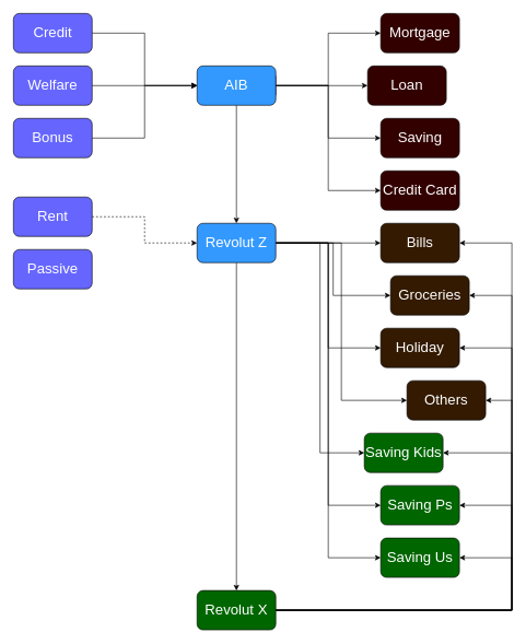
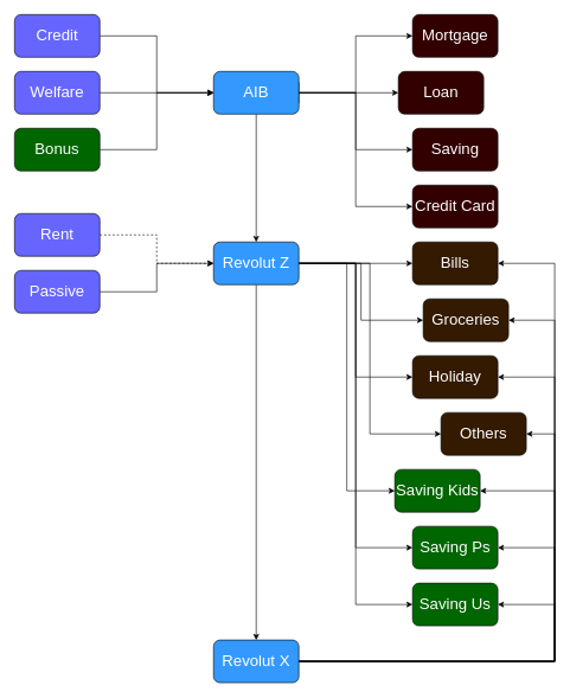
  <mxCell id="0" />
  <mxCell id="1" parent="0" />
  <mxCell id="2" value="" style="group;fontSize=22;fontColor=#FFFFFF;" parent="1" vertex="1" connectable="0"><mxGeometry x="20" y="20" width="760" height="940" as="geometry" /></mxCell>
  <mxCell id="3" style="edgeStyle=orthogonalEdgeStyle;rounded=0;orthogonalLoop=1;jettySize=auto;html=1;exitX=1;exitY=0.5;exitDx=0;exitDy=0;entryX=0;entryY=0.5;entryDx=0;entryDy=0;fontSize=22;fontColor=#FFFFFF;" parent="2" source="4" target="19" edge="1"><mxGeometry relative="1" as="geometry" /></mxCell>
  <mxCell id="4" value="&lt;font style=&quot;font-size: 22px;&quot;&gt;Credit&lt;/font&gt;" style="rounded=1;whiteSpace=wrap;html=1;fillColor=#6666FF;fontSize=22;fontColor=#FFFFFF;" parent="2" vertex="1"><mxGeometry width="120" height="60" as="geometry" /></mxCell>
  <mxCell id="5" style="edgeStyle=orthogonalEdgeStyle;rounded=0;orthogonalLoop=1;jettySize=auto;html=1;fontSize=22;fontColor=#FFFFFF;" parent="2" source="6" edge="1"><mxGeometry relative="1" as="geometry"><mxPoint x="280" y="110" as="targetPoint" /><Array as="points"><mxPoint x="200" y="190" /><mxPoint x="200" y="110" /></Array></mxGeometry></mxCell>
- <mxCell id="6" value="Bonus" style="rounded=1;whiteSpace=wrap;html=1;fillColor=#6666FF;fontSize=22;fontColor=#FFFFFF;" parent="2" vertex="1"><mxGeometry y="160" width="120" height="60" as="geometry" /></mxCell>
+ <mxCell id="6" value="Bonus" style="rounded=1;whiteSpace=wrap;html=1;fillColor=#006600;fontSize=22;fontColor=#FFFFFF;" parent="2" vertex="1"><mxGeometry y="160" width="120" height="60" as="geometry" /></mxCell>
  <mxCell id="7" style="edgeStyle=orthogonalEdgeStyle;rounded=0;orthogonalLoop=1;jettySize=auto;html=1;fontSize=22;fontColor=#FFFFFF;" parent="2" source="8" edge="1"><mxGeometry relative="1" as="geometry"><mxPoint x="280" y="110" as="targetPoint" /></mxGeometry></mxCell>
  <mxCell id="8" value="Welfare" style="rounded=1;whiteSpace=wrap;html=1;fillColor=#6666FF;fontSize=22;fontColor=#FFFFFF;" parent="2" vertex="1"><mxGeometry y="80" width="120" height="60" as="geometry" /></mxCell>
+ <mxCell id="9" style="edgeStyle=orthogonalEdgeStyle;rounded=0;orthogonalLoop=1;jettySize=auto;html=1;entryX=0;entryY=0.5;entryDx=0;entryDy=0;fontSize=22;fontColor=#FFFFFF;" parent="2" source="10" target="30" edge="1"><mxGeometry relative="1" as="geometry" /></mxCell>
  <mxCell id="10" value="Passive" style="rounded=1;whiteSpace=wrap;html=1;fillColor=#6666FF;fontSize=22;fontColor=#FFFFFF;" parent="2" vertex="1"><mxGeometry y="360" width="120" height="60" as="geometry" /></mxCell>
  <mxCell id="11" style="edgeStyle=orthogonalEdgeStyle;rounded=0;orthogonalLoop=1;jettySize=auto;html=1;exitX=1;exitY=0.5;exitDx=0;exitDy=0;entryX=0;entryY=0.5;entryDx=0;entryDy=0;fontSize=22;fontColor=#FFFFFF;dashed=1;" parent="2" source="12" target="30" edge="1"><mxGeometry relative="1" as="geometry" /></mxCell>
  <mxCell id="12" value="Rent" style="rounded=1;whiteSpace=wrap;html=1;fillColor=#6666FF;fontSize=22;fontColor=#FFFFFF;" parent="2" vertex="1"><mxGeometry y="280" width="120" height="60" as="geometry" /></mxCell>
  <mxCell id="13" value="Mortgage" style="rounded=1;whiteSpace=wrap;html=1;fillColor=#330000;fontSize=22;fontColor=#FFFFFF;" parent="2" vertex="1"><mxGeometry x="560" width="120" height="60" as="geometry" /></mxCell>
  <mxCell id="14" style="edgeStyle=orthogonalEdgeStyle;rounded=0;orthogonalLoop=1;jettySize=auto;html=1;exitX=1;exitY=0.5;exitDx=0;exitDy=0;entryX=0;entryY=0.5;entryDx=0;entryDy=0;fontSize=22;fontColor=#FFFFFF;" parent="2" source="19" target="21" edge="1"><mxGeometry relative="1" as="geometry" /></mxCell>
  <mxCell id="15" style="edgeStyle=orthogonalEdgeStyle;rounded=0;orthogonalLoop=1;jettySize=auto;html=1;exitX=1;exitY=0.25;exitDx=0;exitDy=0;entryX=0;entryY=0.5;entryDx=0;entryDy=0;fontSize=22;fontColor=#FFFFFF;" parent="2" source="19" target="13" edge="1"><mxGeometry relative="1" as="geometry"><Array as="points"><mxPoint x="400" y="110" /><mxPoint x="480" y="110" /><mxPoint x="480" y="30" /></Array></mxGeometry></mxCell>
  <mxCell id="16" style="edgeStyle=orthogonalEdgeStyle;rounded=0;orthogonalLoop=1;jettySize=auto;html=1;exitX=1;exitY=0.75;exitDx=0;exitDy=0;entryX=0;entryY=0.5;entryDx=0;entryDy=0;fontSize=22;fontColor=#FFFFFF;" parent="2" source="19" target="20" edge="1"><mxGeometry relative="1" as="geometry"><Array as="points"><mxPoint x="400" y="110" /><mxPoint x="480" y="110" /><mxPoint x="480" y="190" /></Array></mxGeometry></mxCell>
  <mxCell id="17" style="edgeStyle=orthogonalEdgeStyle;rounded=0;orthogonalLoop=1;jettySize=auto;html=1;exitX=0.5;exitY=1;exitDx=0;exitDy=0;entryX=0.5;entryY=0;entryDx=0;entryDy=0;fontSize=22;fontColor=#FFFFFF;" parent="2" source="19" target="30" edge="1"><mxGeometry relative="1" as="geometry" /></mxCell>
  <mxCell id="18" style="edgeStyle=orthogonalEdgeStyle;rounded=0;orthogonalLoop=1;jettySize=auto;html=1;exitX=1;exitY=0.5;exitDx=0;exitDy=0;entryX=0;entryY=0.5;entryDx=0;entryDy=0;" edge="1" parent="2" source="19" target="46"><mxGeometry relative="1" as="geometry" /></mxCell>
  <mxCell id="19" value="AIB" style="rounded=1;whiteSpace=wrap;html=1;fillColor=#3399FF;fontSize=22;fontColor=#FFFFFF;" parent="2" vertex="1"><mxGeometry x="280" y="80" width="120" height="60" as="geometry" /></mxCell>
  <mxCell id="20" value="Saving" style="rounded=1;whiteSpace=wrap;html=1;fillColor=#330000;fontSize=22;fontColor=#FFFFFF;" parent="2" vertex="1"><mxGeometry x="560" y="160" width="120" height="60" as="geometry" /></mxCell>
  <mxCell id="21" value="Loan" style="rounded=1;whiteSpace=wrap;html=1;fillColor=#330000;fontSize=22;fontColor=#FFFFFF;" parent="2" vertex="1"><mxGeometry x="540" y="80" width="120" height="60" as="geometry" /></mxCell>
  <mxCell id="22" style="edgeStyle=orthogonalEdgeStyle;rounded=0;orthogonalLoop=1;jettySize=auto;html=1;entryX=0.5;entryY=0;entryDx=0;entryDy=0;fontSize=22;fontColor=#FFFFFF;" parent="2" source="30" target="38" edge="1"><mxGeometry relative="1" as="geometry" /></mxCell>
  <mxCell id="23" style="edgeStyle=orthogonalEdgeStyle;rounded=0;orthogonalLoop=1;jettySize=auto;html=1;exitX=1;exitY=0.5;exitDx=0;exitDy=0;entryX=0;entryY=0.5;entryDx=0;entryDy=0;fontSize=22;fontColor=#FFFFFF;" parent="2" source="30" target="40" edge="1"><mxGeometry relative="1" as="geometry" /></mxCell>
  <mxCell id="24" style="edgeStyle=orthogonalEdgeStyle;rounded=0;orthogonalLoop=1;jettySize=auto;html=1;exitX=1;exitY=0.5;exitDx=0;exitDy=0;entryX=0;entryY=0.5;entryDx=0;entryDy=0;fontSize=22;fontColor=#FFFFFF;" parent="2" source="30" target="39" edge="1"><mxGeometry relative="1" as="geometry" /></mxCell>
  <mxCell id="25" style="edgeStyle=orthogonalEdgeStyle;rounded=0;orthogonalLoop=1;jettySize=auto;html=1;exitX=1;exitY=0.5;exitDx=0;exitDy=0;entryX=0;entryY=0.5;entryDx=0;entryDy=0;fontSize=22;fontColor=#FFFFFF;" parent="2" source="30" target="42" edge="1"><mxGeometry relative="1" as="geometry" /></mxCell>
  <mxCell id="26" style="edgeStyle=orthogonalEdgeStyle;rounded=0;orthogonalLoop=1;jettySize=auto;html=1;exitX=1;exitY=0.5;exitDx=0;exitDy=0;entryX=0;entryY=0.5;entryDx=0;entryDy=0;fontSize=22;fontColor=#FFFFFF;" parent="2" source="30" target="41" edge="1"><mxGeometry relative="1" as="geometry" /></mxCell>
  <mxCell id="27" style="edgeStyle=orthogonalEdgeStyle;rounded=0;orthogonalLoop=1;jettySize=auto;html=1;exitX=1;exitY=0.5;exitDx=0;exitDy=0;entryX=0;entryY=0.5;entryDx=0;entryDy=0;fontSize=22;fontColor=#FFFFFF;" parent="2" source="30" target="43" edge="1"><mxGeometry relative="1" as="geometry" /></mxCell>
  <mxCell id="28" style="edgeStyle=orthogonalEdgeStyle;rounded=0;orthogonalLoop=1;jettySize=auto;html=1;exitX=1;exitY=0.5;exitDx=0;exitDy=0;entryX=0;entryY=0.5;entryDx=0;entryDy=0;fontSize=22;fontColor=#FFFFFF;" parent="2" source="30" target="44" edge="1"><mxGeometry relative="1" as="geometry" /></mxCell>
  <mxCell id="29" style="edgeStyle=orthogonalEdgeStyle;rounded=0;orthogonalLoop=1;jettySize=auto;html=1;exitX=1;exitY=0.5;exitDx=0;exitDy=0;entryX=0;entryY=0.5;entryDx=0;entryDy=0;fontSize=22;fontColor=#FFFFFF;" parent="2" source="30" target="45" edge="1"><mxGeometry relative="1" as="geometry" /></mxCell>
  <mxCell id="30" value="Revolut Z" style="rounded=1;whiteSpace=wrap;html=1;fillColor=#3399FF;fontSize=22;fontColor=#FFFFFF;" parent="2" vertex="1"><mxGeometry x="280" y="320" width="120" height="60" as="geometry" /></mxCell>
  <mxCell id="31" style="edgeStyle=orthogonalEdgeStyle;rounded=0;orthogonalLoop=1;jettySize=auto;html=1;exitX=1;exitY=0.5;exitDx=0;exitDy=0;entryX=1;entryY=0.5;entryDx=0;entryDy=0;fontSize=22;fontColor=#FFFFFF;" parent="2" source="38" target="45" edge="1"><mxGeometry relative="1" as="geometry"><Array as="points"><mxPoint x="760" y="910" /><mxPoint x="760" y="830" /></Array></mxGeometry></mxCell>
  <mxCell id="32" style="edgeStyle=orthogonalEdgeStyle;rounded=0;orthogonalLoop=1;jettySize=auto;html=1;exitX=1;exitY=0.5;exitDx=0;exitDy=0;entryX=1;entryY=0.5;entryDx=0;entryDy=0;fontSize=22;fontColor=#FFFFFF;" parent="2" source="38" target="44" edge="1"><mxGeometry relative="1" as="geometry"><Array as="points"><mxPoint x="760" y="910" /><mxPoint x="760" y="750" /></Array></mxGeometry></mxCell>
  <mxCell id="33" style="edgeStyle=orthogonalEdgeStyle;rounded=0;orthogonalLoop=1;jettySize=auto;html=1;exitX=1;exitY=0.5;exitDx=0;exitDy=0;entryX=1;entryY=0.5;entryDx=0;entryDy=0;fontSize=22;fontColor=#FFFFFF;" parent="2" source="38" target="43" edge="1"><mxGeometry relative="1" as="geometry"><Array as="points"><mxPoint x="760" y="910" /><mxPoint x="760" y="670" /></Array></mxGeometry></mxCell>
  <mxCell id="34" style="edgeStyle=orthogonalEdgeStyle;rounded=0;orthogonalLoop=1;jettySize=auto;html=1;exitX=1;exitY=0.5;exitDx=0;exitDy=0;entryX=1;entryY=0.5;entryDx=0;entryDy=0;fontSize=22;fontColor=#FFFFFF;" parent="2" source="38" target="41" edge="1"><mxGeometry relative="1" as="geometry"><Array as="points"><mxPoint x="760" y="910" /><mxPoint x="760" y="590" /></Array></mxGeometry></mxCell>
  <mxCell id="35" style="edgeStyle=orthogonalEdgeStyle;rounded=0;orthogonalLoop=1;jettySize=auto;html=1;exitX=1;exitY=0.5;exitDx=0;exitDy=0;entryX=1;entryY=0.5;entryDx=0;entryDy=0;fontSize=22;fontColor=#FFFFFF;" parent="2" source="38" target="42" edge="1"><mxGeometry relative="1" as="geometry"><Array as="points"><mxPoint x="760" y="910" /><mxPoint x="760" y="510" /></Array></mxGeometry></mxCell>
  <mxCell id="36" style="edgeStyle=orthogonalEdgeStyle;rounded=0;orthogonalLoop=1;jettySize=auto;html=1;exitX=1;exitY=0.5;exitDx=0;exitDy=0;entryX=1;entryY=0.5;entryDx=0;entryDy=0;fontSize=22;fontColor=#FFFFFF;" parent="2" source="38" target="39" edge="1"><mxGeometry relative="1" as="geometry"><Array as="points"><mxPoint x="760" y="910" /><mxPoint x="760" y="430" /></Array></mxGeometry></mxCell>
  <mxCell id="37" style="edgeStyle=orthogonalEdgeStyle;rounded=0;orthogonalLoop=1;jettySize=auto;html=1;exitX=1;exitY=0.5;exitDx=0;exitDy=0;entryX=1;entryY=0.5;entryDx=0;entryDy=0;fontSize=22;fontColor=#FFFFFF;" parent="2" source="38" target="40" edge="1"><mxGeometry relative="1" as="geometry"><Array as="points"><mxPoint x="760" y="910" /><mxPoint x="760" y="350" /></Array></mxGeometry></mxCell>
- <mxCell id="38" value="Revolut X" style="rounded=1;whiteSpace=wrap;html=1;fillColor=#006600;fontSize=22;fontColor=#FFFFFF;" parent="2" vertex="1"><mxGeometry x="280" y="880" width="120" height="60" as="geometry" /></mxCell>
+ <mxCell id="38" value="Revolut X" style="rounded=1;whiteSpace=wrap;html=1;fillColor=#3399FF;fontSize=22;fontColor=#FFFFFF;" parent="2" vertex="1"><mxGeometry x="280" y="880" width="120" height="60" as="geometry" /></mxCell>
  <mxCell id="39" value="Groceries" style="rounded=1;whiteSpace=wrap;html=1;fillColor=#331A00;fontSize=22;fontColor=#FFFFFF;" parent="2" vertex="1"><mxGeometry x="575" y="400" width="120" height="60" as="geometry" /></mxCell>
  <mxCell id="40" value="Bills" style="rounded=1;whiteSpace=wrap;html=1;fillColor=#331A00;fontSize=22;fontColor=#FFFFFF;" parent="2" vertex="1"><mxGeometry x="560" y="320" width="120" height="60" as="geometry" /></mxCell>
  <mxCell id="41" value="Others" style="rounded=1;whiteSpace=wrap;html=1;fillColor=#331A00;fontSize=22;fontColor=#FFFFFF;" parent="2" vertex="1"><mxGeometry x="600" y="560" width="120" height="60" as="geometry" /></mxCell>
  <mxCell id="42" value="Holiday" style="rounded=1;whiteSpace=wrap;html=1;fillColor=#331A00;fontSize=22;fontColor=#FFFFFF;" parent="2" vertex="1"><mxGeometry x="560" y="480" width="120" height="60" as="geometry" /></mxCell>
  <mxCell id="43" value="Saving Kids" style="rounded=1;whiteSpace=wrap;html=1;fillColor=#006600;fontSize=22;fontColor=#FFFFFF;" parent="2" vertex="1"><mxGeometry x="535" y="640" width="120" height="60" as="geometry" /></mxCell>
  <mxCell id="44" value="Saving Ps" style="rounded=1;whiteSpace=wrap;html=1;fillColor=#006600;fontSize=22;fontColor=#FFFFFF;" parent="2" vertex="1"><mxGeometry x="560" y="720" width="120" height="60" as="geometry" /></mxCell>
  <mxCell id="45" value="Saving Us" style="rounded=1;whiteSpace=wrap;html=1;fillColor=#006600;fontSize=22;fontColor=#FFFFFF;" parent="2" vertex="1"><mxGeometry x="560" y="800" width="120" height="60" as="geometry" /></mxCell>
  <mxCell id="46" value="Credit Card" style="rounded=1;whiteSpace=wrap;html=1;fillColor=#330000;fontSize=22;fontColor=#FFFFFF;" vertex="1" parent="2"><mxGeometry x="560" y="240" width="120" height="60" as="geometry" /></mxCell>
